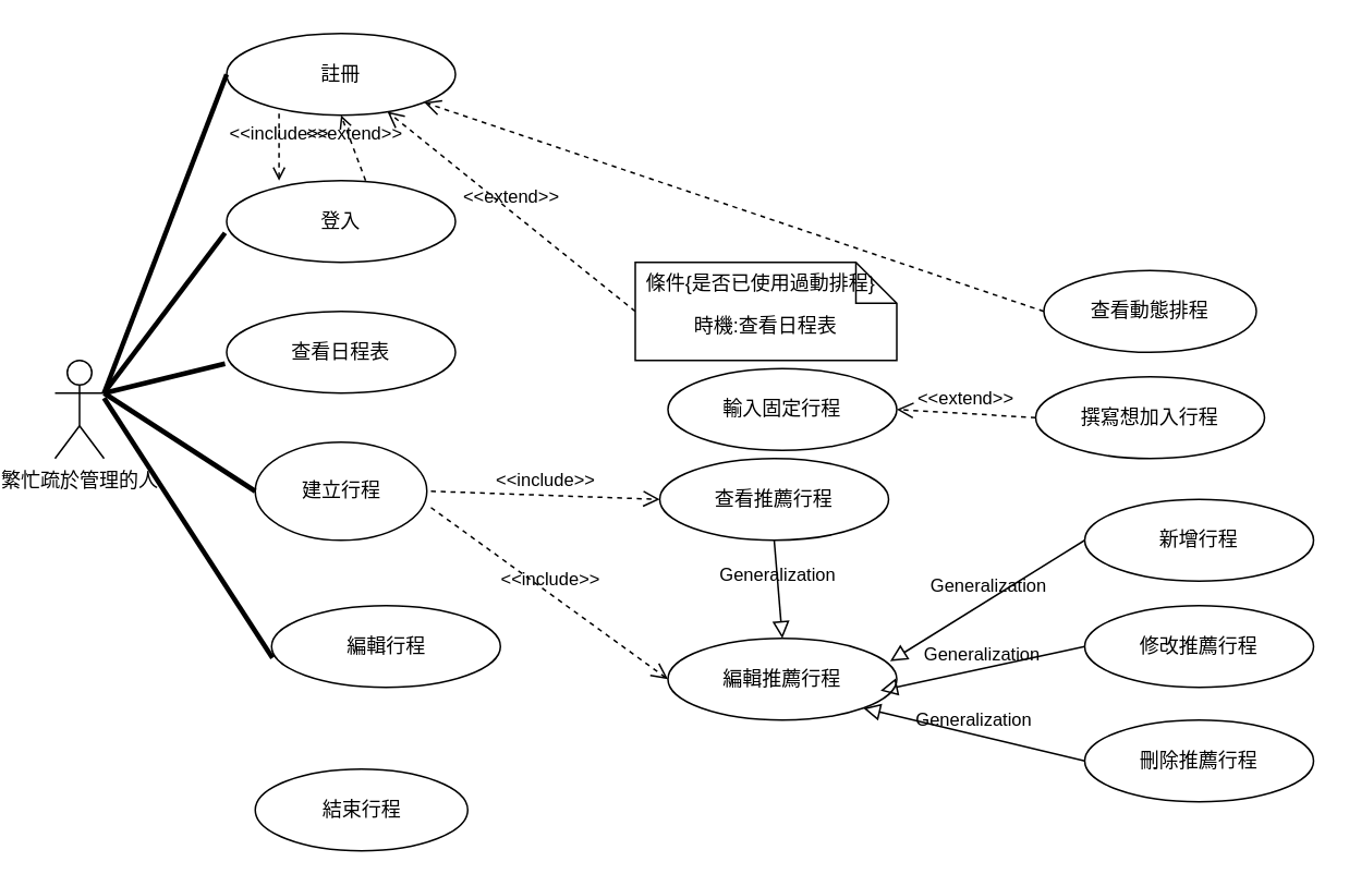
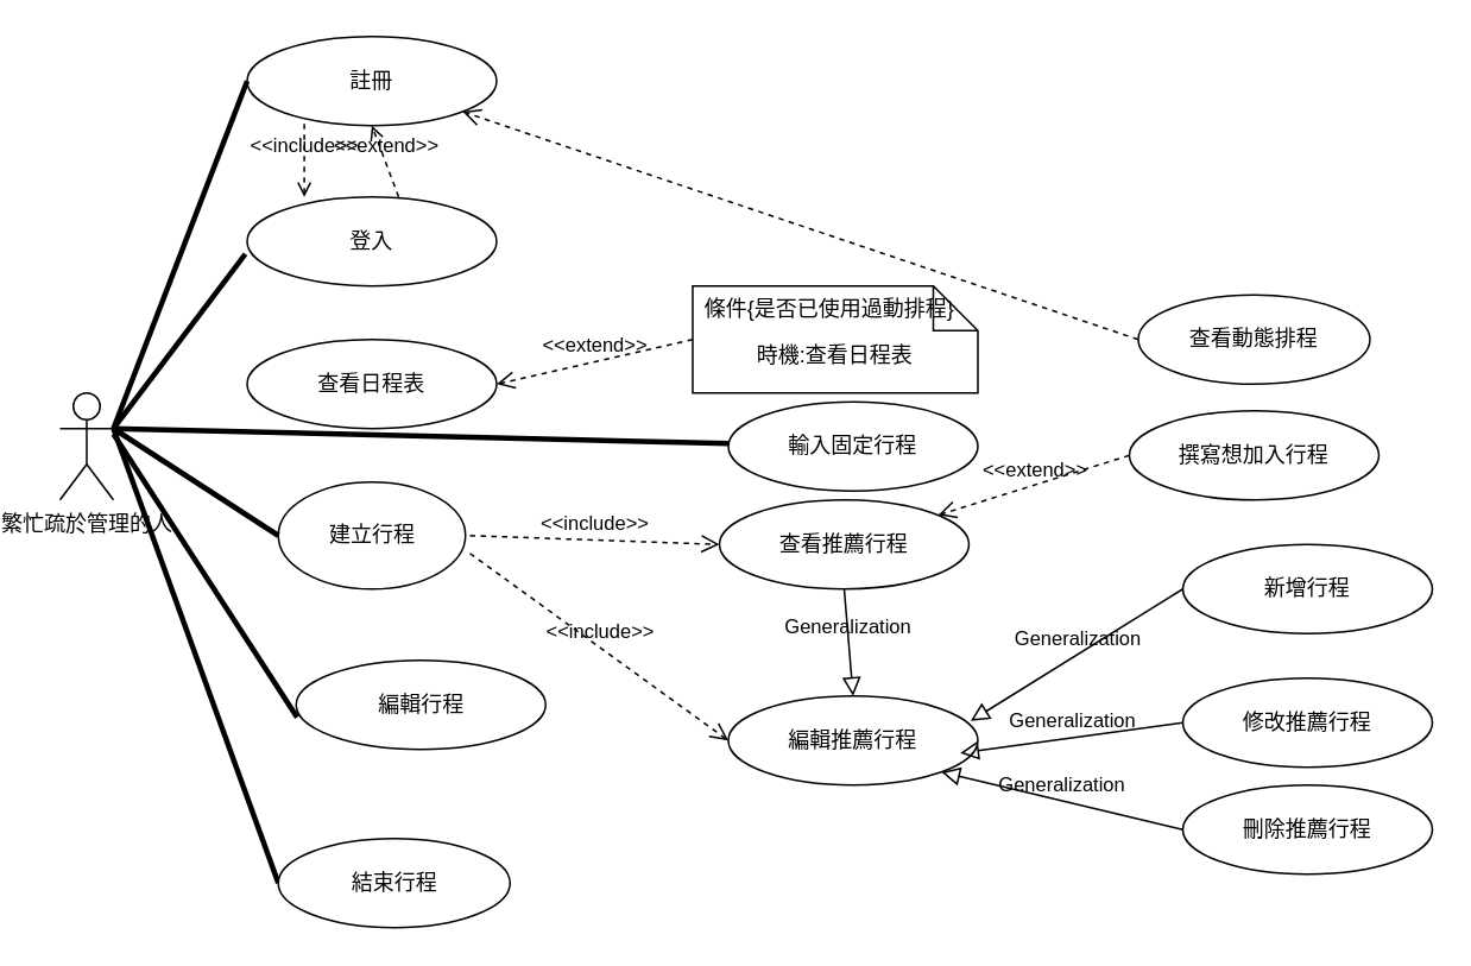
  <mxCell id="0" />
  <mxCell id="1" parent="0" />
  <mxCell id="2" value="繁忙疏於管理的人" style="shape=umlActor;verticalLabelPosition=bottom;verticalAlign=top;html=1;" parent="1" vertex="1"><mxGeometry x="20" y="220" width="30" height="60" as="geometry" /></mxCell>
  <mxCell id="3" value="登入" style="ellipse;html=1;whiteSpace=wrap;" parent="1" vertex="1"><mxGeometry x="125" y="110" width="140" height="50" as="geometry" /></mxCell>
  <mxCell id="4" value="" style="endArrow=none;startArrow=none;endFill=0;startFill=0;endSize=8;html=1;verticalAlign=bottom;labelBackgroundColor=none;strokeWidth=3;rounded=0;entryX=-0.007;entryY=0.64;entryDx=0;entryDy=0;entryPerimeter=0;exitX=1;exitY=0.333;exitDx=0;exitDy=0;exitPerimeter=0;" parent="1" source="2" target="3" edge="1"><mxGeometry width="160" relative="1" as="geometry"><mxPoint x="60" y="230" as="sourcePoint" /><mxPoint x="470" y="260" as="targetPoint" /></mxGeometry></mxCell>
  <mxCell id="5" value="註冊" style="ellipse;html=1;whiteSpace=wrap;" parent="1" vertex="1"><mxGeometry x="125" y="20" width="140" height="50" as="geometry" /></mxCell>
  <mxCell id="6" value="查看日程表" style="ellipse;html=1;whiteSpace=wrap;" parent="1" vertex="1"><mxGeometry x="125" y="190" width="140" height="50" as="geometry" /></mxCell>
- <mxCell id="7" value="" style="endArrow=none;startArrow=none;endFill=0;startFill=0;endSize=8;html=1;verticalAlign=bottom;labelBackgroundColor=none;strokeWidth=3;rounded=0;entryX=-0.007;entryY=0.64;entryDx=0;entryDy=0;entryPerimeter=0;exitX=1;exitY=0.333;exitDx=0;exitDy=0;exitPerimeter=0;" parent="1" source="2" target="6" edge="1"><mxGeometry width="160" relative="1" as="geometry"><mxPoint x="60" y="170" as="sourcePoint" /><mxPoint x="470" y="200" as="targetPoint" /></mxGeometry></mxCell>
+ <mxCell id="7" value="" style="endArrow=none;startArrow=none;endFill=0;startFill=0;endSize=8;html=1;verticalAlign=bottom;labelBackgroundColor=none;strokeWidth=3;rounded=0;exitX=1;exitY=0.333;exitDx=0;exitDy=0;exitPerimeter=0;" parent="1" source="2" target="9" edge="1"><mxGeometry width="160" relative="1" as="geometry"><mxPoint x="60" y="170" as="sourcePoint" /><mxPoint x="470" y="200" as="targetPoint" /></mxGeometry></mxCell>
  <mxCell id="8" value="撰寫想加入行程" style="ellipse;html=1;whiteSpace=wrap;" parent="1" vertex="1"><mxGeometry x="620" y="230" width="140" height="50" as="geometry" /></mxCell>
  <mxCell id="9" value="輸入固定行程" style="ellipse;html=1;whiteSpace=wrap;" parent="1" vertex="1"><mxGeometry x="395" y="225" width="140" height="50" as="geometry" /></mxCell>
  <mxCell id="10" value="編輯推薦行程" style="ellipse;html=1;whiteSpace=wrap;" parent="1" vertex="1"><mxGeometry x="395" y="390" width="140" height="50" as="geometry" /></mxCell>
  <mxCell id="11" value="查看動態排程" style="ellipse;html=1;whiteSpace=wrap;" parent="1" vertex="1"><mxGeometry x="625" y="165" width="130" height="50" as="geometry" /></mxCell>
+ <mxCell id="12" value="" style="endArrow=none;startArrow=none;endFill=0;startFill=0;endSize=8;html=1;verticalAlign=bottom;labelBackgroundColor=none;strokeWidth=3;rounded=0;exitX=1;exitY=0.333;exitDx=0;exitDy=0;exitPerimeter=0;entryX=0;entryY=0.5;entryDx=0;entryDy=0;" parent="1" source="2" target="16" edge="1"><mxGeometry width="160" relative="1" as="geometry"><mxPoint x="50" y="230" as="sourcePoint" /><mxPoint x="90" y="470" as="targetPoint" /></mxGeometry></mxCell>
  <mxCell id="13" value="編輯行程" style="ellipse;html=1;whiteSpace=wrap;" parent="1" vertex="1"><mxGeometry x="152.5" y="370" width="140" height="50" as="geometry" /></mxCell>
  <mxCell id="14" value="建立行程" style="ellipse;html=1;whiteSpace=wrap;" parent="1" vertex="1"><mxGeometry x="142.5" y="270" width="105" height="60" as="geometry" /></mxCell>
  <mxCell id="15" value="" style="endArrow=none;startArrow=none;endFill=0;startFill=0;endSize=8;html=1;verticalAlign=bottom;labelBackgroundColor=none;strokeWidth=3;rounded=0;entryX=0;entryY=0.5;entryDx=0;entryDy=0;" parent="1" target="14" edge="1"><mxGeometry width="160" relative="1" as="geometry"><mxPoint x="50" y="240" as="sourcePoint" /><mxPoint x="200" y="470" as="targetPoint" /></mxGeometry></mxCell>
  <mxCell id="16" value="結束行程" style="ellipse;html=1;whiteSpace=wrap;" parent="1" vertex="1"><mxGeometry x="142.5" y="470" width="130" height="50" as="geometry" /></mxCell>
- <mxCell id="17" value="&amp;lt;&amp;lt;extend&amp;gt;&amp;gt;" style="endArrow=open;startArrow=none;endFill=0;startFill=0;endSize=8;html=1;verticalAlign=bottom;dashed=1;labelBackgroundColor=none;rounded=0;exitX=0;exitY=0.5;exitDx=0;exitDy=0;" parent="1" source="35" target="5" edge="1"><mxGeometry width="160" relative="1" as="geometry"><mxPoint x="320" y="280" as="sourcePoint" /><mxPoint x="450" y="280" as="targetPoint" /></mxGeometry></mxCell>
+ <mxCell id="17" value="&amp;lt;&amp;lt;extend&amp;gt;&amp;gt;" style="endArrow=open;startArrow=none;endFill=0;startFill=0;endSize=8;html=1;verticalAlign=bottom;dashed=1;labelBackgroundColor=none;rounded=0;exitX=0;exitY=0.5;exitDx=0;exitDy=0;entryX=1;entryY=0.5;entryDx=0;entryDy=0;" parent="1" source="35" target="6" edge="1"><mxGeometry width="160" relative="1" as="geometry"><mxPoint x="320" y="280" as="sourcePoint" /><mxPoint x="450" y="280" as="targetPoint" /></mxGeometry></mxCell>
  <mxCell id="18" value="查看推薦行程" style="ellipse;html=1;whiteSpace=wrap;" parent="1" vertex="1"><mxGeometry x="390" y="280" width="140" height="50" as="geometry" /></mxCell>
  <mxCell id="19" value="&amp;lt;&amp;lt;include&amp;gt;&amp;gt;" style="endArrow=open;startArrow=none;endFill=0;startFill=0;endSize=8;html=1;verticalAlign=bottom;dashed=1;labelBackgroundColor=none;rounded=0;entryX=0;entryY=0.5;entryDx=0;entryDy=0;" parent="1" target="10" edge="1"><mxGeometry width="160" relative="1" as="geometry"><mxPoint x="250" y="310" as="sourcePoint" /><mxPoint x="390" y="420" as="targetPoint" /></mxGeometry></mxCell>
  <mxCell id="20" value="&amp;lt;&amp;lt;include&amp;gt;&amp;gt;" style="endArrow=open;startArrow=none;endFill=0;startFill=0;endSize=8;html=1;verticalAlign=bottom;dashed=1;labelBackgroundColor=none;rounded=0;entryX=0;entryY=0.5;entryDx=0;entryDy=0;" parent="1" target="18" edge="1"><mxGeometry width="160" relative="1" as="geometry"><mxPoint x="250" y="300" as="sourcePoint" /><mxPoint x="420" y="280" as="targetPoint" /></mxGeometry></mxCell>
  <mxCell id="21" value="" style="endArrow=none;startArrow=none;endFill=0;startFill=0;endSize=8;html=1;verticalAlign=bottom;labelBackgroundColor=none;strokeWidth=3;rounded=0;entryX=0.004;entryY=0.64;entryDx=0;entryDy=0;entryPerimeter=0;" parent="1" target="13" edge="1"><mxGeometry width="160" relative="1" as="geometry"><mxPoint x="50" y="243" as="sourcePoint" /><mxPoint x="162.5" y="487.5" as="targetPoint" /></mxGeometry></mxCell>
- <mxCell id="22" value="&amp;lt;&amp;lt;extend&amp;gt;&amp;gt;" style="endArrow=open;startArrow=none;endFill=0;startFill=0;endSize=8;html=1;verticalAlign=bottom;dashed=1;labelBackgroundColor=none;rounded=0;entryX=1;entryY=0.5;entryDx=0;entryDy=0;exitX=0;exitY=0.5;exitDx=0;exitDy=0;" parent="1" source="8" target="9" edge="1"><mxGeometry width="160" relative="1" as="geometry"><mxPoint x="580" y="330" as="sourcePoint" /><mxPoint x="450" y="330" as="targetPoint" /></mxGeometry></mxCell>
+ <mxCell id="22" value="&amp;lt;&amp;lt;extend&amp;gt;&amp;gt;" style="endArrow=open;startArrow=none;endFill=0;startFill=0;endSize=8;html=1;verticalAlign=bottom;dashed=1;labelBackgroundColor=none;rounded=0;exitX=0;exitY=0.5;exitDx=0;exitDy=0;" parent="1" source="8" target="18" edge="1"><mxGeometry width="160" relative="1" as="geometry"><mxPoint x="580" y="330" as="sourcePoint" /><mxPoint x="450" y="330" as="targetPoint" /></mxGeometry></mxCell>
  <mxCell id="23" value="新增行程" style="ellipse;html=1;whiteSpace=wrap;" parent="1" vertex="1"><mxGeometry x="650" y="305" width="140" height="50" as="geometry" /></mxCell>
  <mxCell id="24" value="刪除推薦行程" style="ellipse;html=1;whiteSpace=wrap;" parent="1" vertex="1"><mxGeometry x="650" y="440" width="140" height="50" as="geometry" /></mxCell>
- <mxCell id="25" value="修改推薦行程" style="ellipse;html=1;whiteSpace=wrap;" parent="1" vertex="1"><mxGeometry x="650" y="370" width="140" height="50" as="geometry" /></mxCell>
+ <mxCell id="25" value="修改推薦行程" style="ellipse;html=1;whiteSpace=wrap;" parent="1" vertex="1"><mxGeometry x="650" y="380" width="140" height="50" as="geometry" /></mxCell>
  <mxCell id="26" value="Generalization" style="endArrow=block;html=1;rounded=0;align=center;verticalAlign=bottom;endFill=0;labelBackgroundColor=none;endSize=8;entryX=0.971;entryY=0.28;entryDx=0;entryDy=0;exitX=0;exitY=0.5;exitDx=0;exitDy=0;entryPerimeter=0;" parent="1" source="23" target="10" edge="1"><mxGeometry relative="1" as="geometry"><mxPoint x="600" y="370" as="sourcePoint" /><mxPoint x="760" y="370" as="targetPoint" /></mxGeometry></mxCell>
  <mxCell id="27" value="" style="resizable=0;html=1;align=center;verticalAlign=top;labelBackgroundColor=none;" parent="26" connectable="0" vertex="1"><mxGeometry relative="1" as="geometry" /></mxCell>
  <mxCell id="28" value="Generalization" style="endArrow=block;html=1;rounded=0;align=center;verticalAlign=bottom;endFill=0;labelBackgroundColor=none;endSize=8;exitX=0;exitY=0.5;exitDx=0;exitDy=0;entryX=0.929;entryY=0.64;entryDx=0;entryDy=0;entryPerimeter=0;" parent="1" source="25" target="10" edge="1"><mxGeometry relative="1" as="geometry"><mxPoint x="660" y="355" as="sourcePoint" /><mxPoint x="540" y="390" as="targetPoint" /></mxGeometry></mxCell>
  <mxCell id="29" value="" style="resizable=0;html=1;align=center;verticalAlign=top;labelBackgroundColor=none;" parent="28" connectable="0" vertex="1"><mxGeometry relative="1" as="geometry" /></mxCell>
  <mxCell id="30" value="Generalization" style="endArrow=block;html=1;rounded=0;align=center;verticalAlign=bottom;endFill=0;labelBackgroundColor=none;endSize=8;exitX=0;exitY=0.5;exitDx=0;exitDy=0;entryX=1;entryY=1;entryDx=0;entryDy=0;" parent="1" source="24" target="10" edge="1"><mxGeometry relative="1" as="geometry"><mxPoint x="665" y="450" as="sourcePoint" /><mxPoint x="540" y="450" as="targetPoint" /></mxGeometry></mxCell>
  <mxCell id="31" value="" style="resizable=0;html=1;align=center;verticalAlign=top;labelBackgroundColor=none;" parent="30" connectable="0" vertex="1"><mxGeometry relative="1" as="geometry" /></mxCell>
  <mxCell id="32" value="Generalization" style="endArrow=block;html=1;rounded=0;align=center;verticalAlign=bottom;endFill=0;labelBackgroundColor=none;endSize=8;entryX=0.5;entryY=0;entryDx=0;entryDy=0;exitX=0.5;exitY=1;exitDx=0;exitDy=0;" parent="1" source="18" target="10" edge="1"><mxGeometry relative="1" as="geometry"><mxPoint x="462" y="350" as="sourcePoint" /><mxPoint x="541" y="384" as="targetPoint" /><Array as="points" /></mxGeometry></mxCell>
  <mxCell id="33" value="" style="resizable=0;html=1;align=center;verticalAlign=top;labelBackgroundColor=none;" parent="32" connectable="0" vertex="1"><mxGeometry relative="1" as="geometry" /></mxCell>
  <mxCell id="34" value="" style="endArrow=open;startArrow=none;endFill=0;startFill=0;endSize=8;html=1;verticalAlign=bottom;dashed=1;labelBackgroundColor=none;rounded=0;exitX=0;exitY=0.5;exitDx=0;exitDy=0;" parent="1" source="11" target="5" edge="1"><mxGeometry width="160" relative="1" as="geometry"><mxPoint x="395" y="195" as="sourcePoint" /><mxPoint x="265" y="195" as="targetPoint" /></mxGeometry></mxCell>
  <mxCell id="35" value="時機:查看日程表" style="shape=note2;boundedLbl=1;whiteSpace=wrap;html=1;size=25;verticalAlign=top;align=center;" parent="1" vertex="1"><mxGeometry x="375" y="160" width="160" height="60" as="geometry" /></mxCell>
  <mxCell id="36" value="條件{是否已使用過動排程}" style="resizeWidth=1;part=1;strokeColor=none;fillColor=none;align=left;spacingLeft=5;" parent="35" vertex="1"><mxGeometry width="160" height="25" relative="1" as="geometry" /></mxCell>
  <mxCell id="37" value="" style="endArrow=none;startArrow=none;endFill=0;startFill=0;endSize=8;html=1;verticalAlign=bottom;labelBackgroundColor=none;strokeWidth=3;rounded=0;entryX=0;entryY=0.5;entryDx=0;entryDy=0;" parent="1" target="5" edge="1"><mxGeometry width="160" relative="1" as="geometry"><mxPoint x="50" y="240" as="sourcePoint" /><mxPoint x="89" y="90" as="targetPoint" /></mxGeometry></mxCell>
  <mxCell id="38" value="&amp;lt;&amp;lt;extend&amp;gt;&amp;gt;" style="html=1;verticalAlign=bottom;labelBackgroundColor=none;endArrow=open;endFill=0;dashed=1;entryX=0.5;entryY=1;entryDx=0;entryDy=0;" edge="1" parent="1" target="5"><mxGeometry width="160" relative="1" as="geometry"><mxPoint x="210" y="110" as="sourcePoint" /><mxPoint x="370" y="110" as="targetPoint" /></mxGeometry></mxCell>
  <mxCell id="39" value="&amp;lt;&amp;lt;include&amp;gt;&amp;gt;" style="html=1;verticalAlign=bottom;labelBackgroundColor=none;endArrow=open;endFill=0;dashed=1;exitX=0.229;exitY=0.98;exitDx=0;exitDy=0;exitPerimeter=0;entryX=0.229;entryY=0;entryDx=0;entryDy=0;entryPerimeter=0;" edge="1" parent="1" source="5" target="3"><mxGeometry width="160" relative="1" as="geometry"><mxPoint x="140" y="80" as="sourcePoint" /><mxPoint x="300" y="80" as="targetPoint" /></mxGeometry></mxCell>
